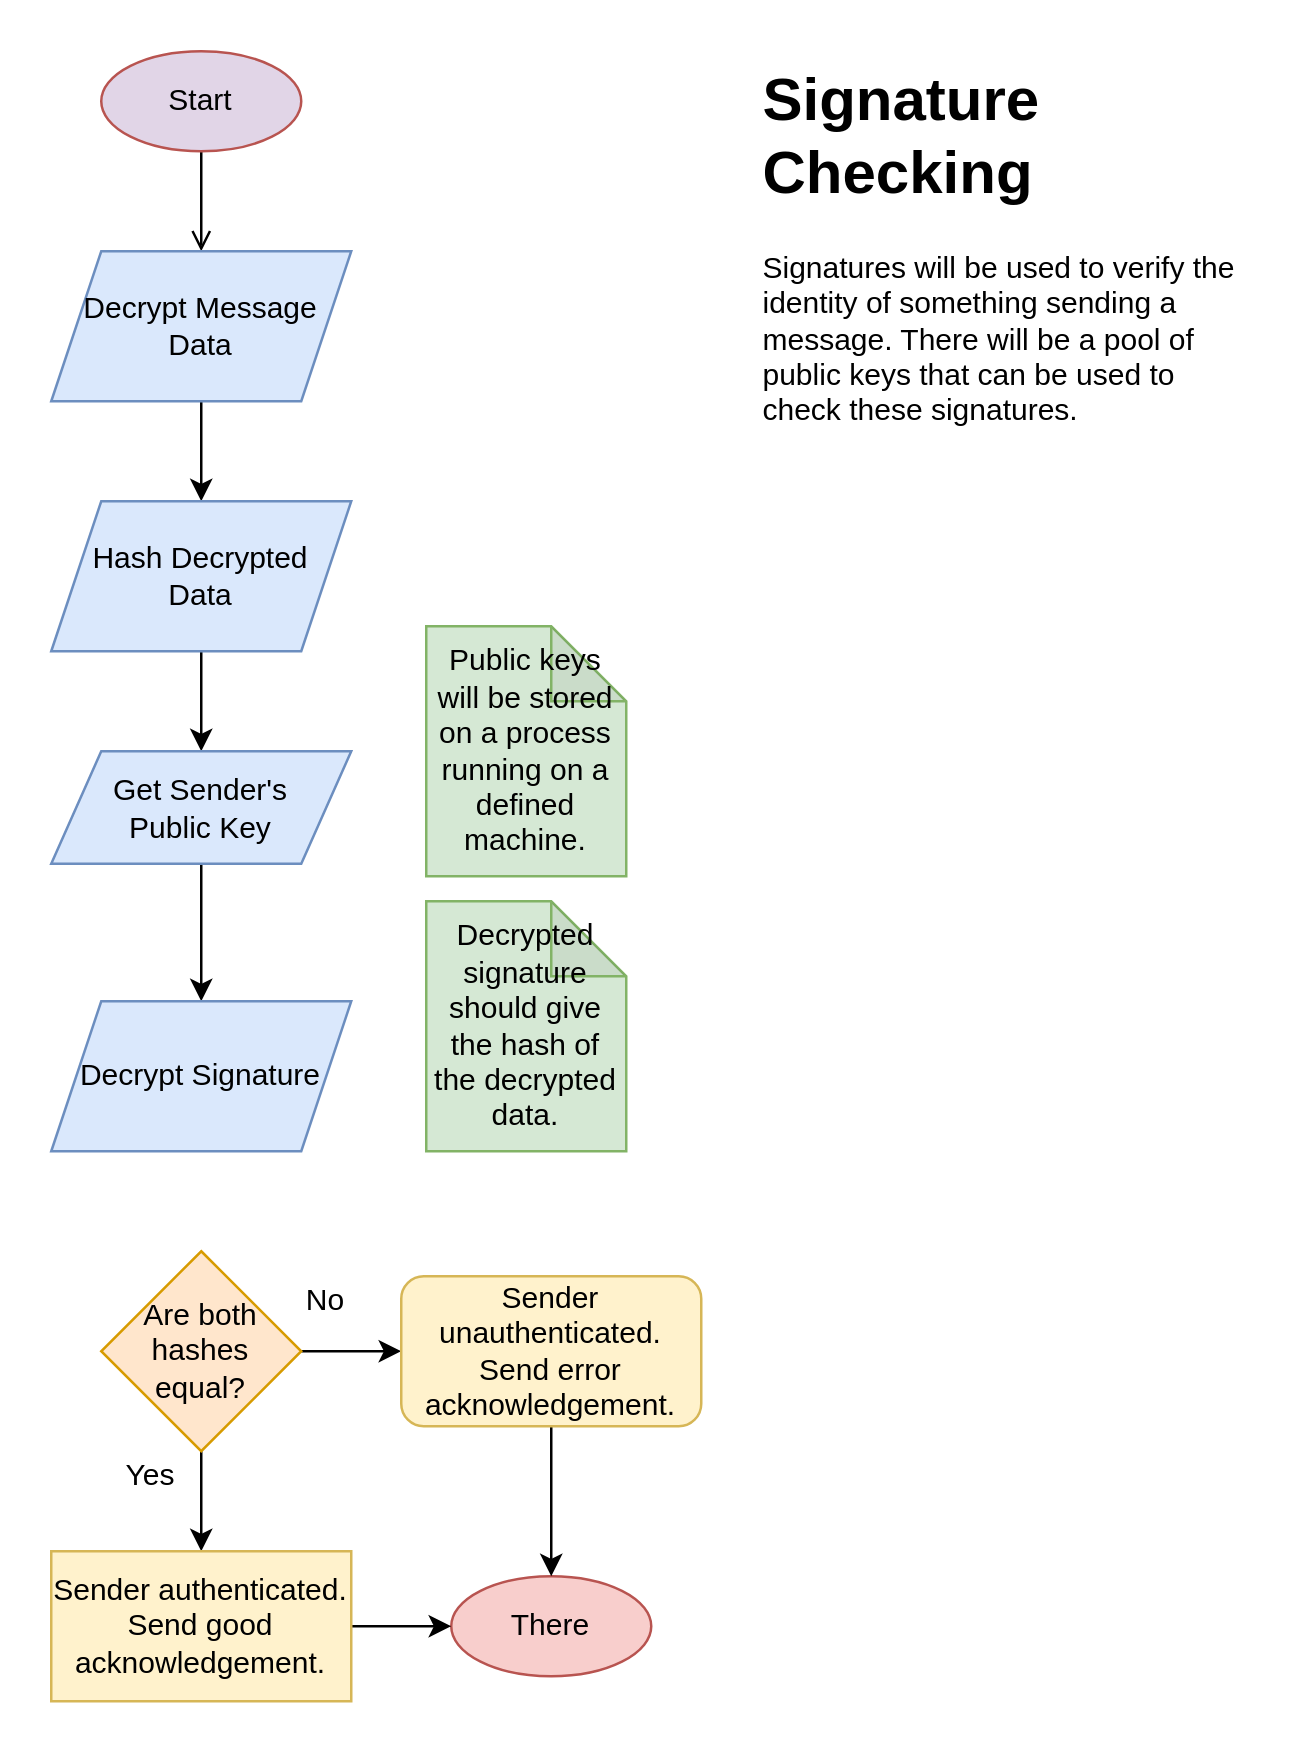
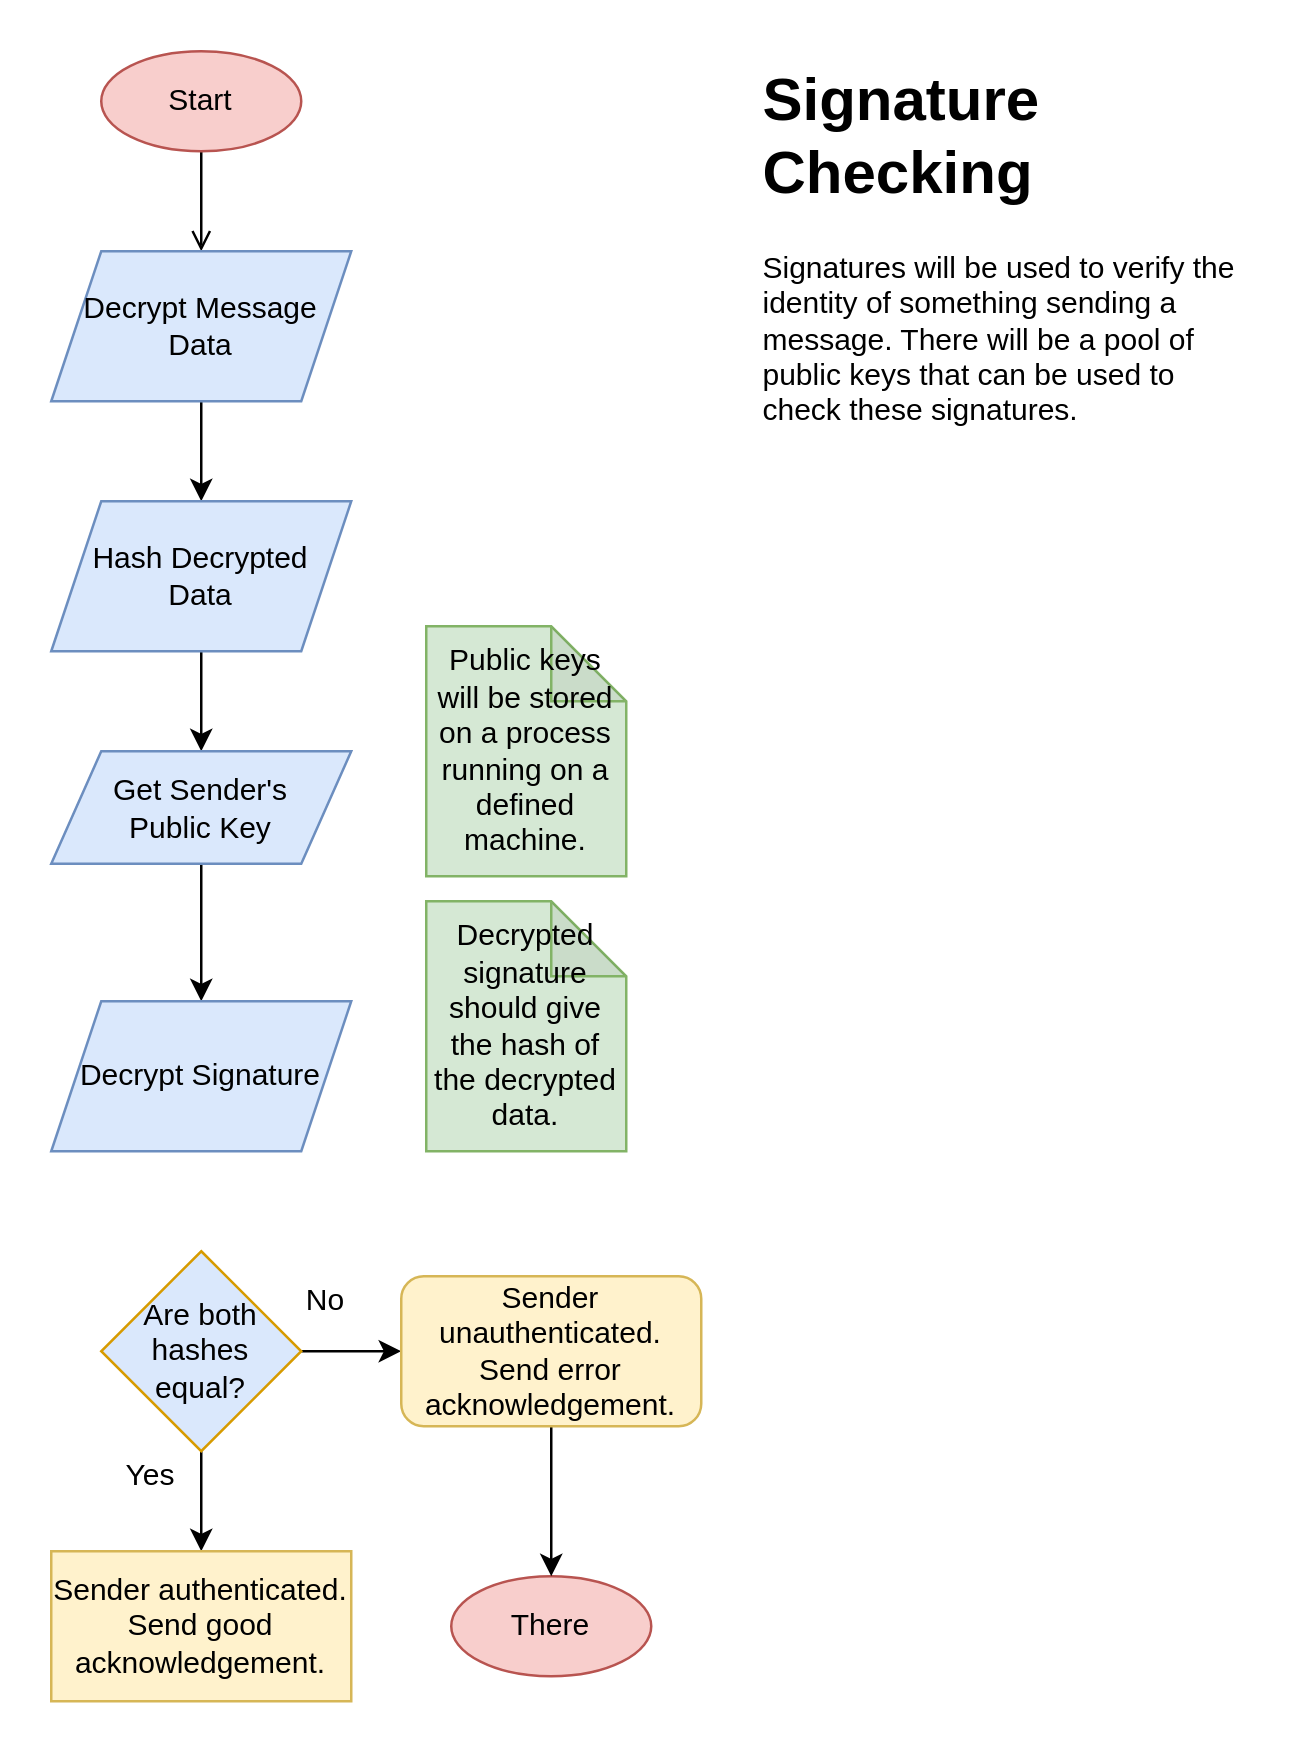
  <mxCell id="0" />
  <mxCell id="1" parent="0" />
  <mxCell id="2" value="" style="edgeStyle=orthogonalEdgeStyle;rounded=0;orthogonalLoop=1;jettySize=auto;html=1;endArrow=open;" edge="1" parent="1" source="3" target="6"><mxGeometry relative="1" as="geometry" /></mxCell>
- <mxCell id="3" value="Start" style="ellipse;whiteSpace=wrap;html=1;fillColor=#e1d5e7;strokeColor=#b85450;" vertex="1" parent="1"><mxGeometry x="40" y="20" width="80" height="40" as="geometry" /></mxCell>
+ <mxCell id="3" value="Start" style="ellipse;whiteSpace=wrap;html=1;fillColor=#f8cecc;strokeColor=#b85450;" vertex="1" parent="1"><mxGeometry x="40" y="20" width="80" height="40" as="geometry" /></mxCell>
  <mxCell id="4" value="There" style="ellipse;whiteSpace=wrap;html=1;fillColor=#f8cecc;strokeColor=#b85450;" vertex="1" parent="1"><mxGeometry x="180" y="630" width="80" height="40" as="geometry" /></mxCell>
  <mxCell id="5" value="" style="edgeStyle=orthogonalEdgeStyle;rounded=0;orthogonalLoop=1;jettySize=auto;html=1;" edge="1" parent="1" source="6" target="8"><mxGeometry relative="1" as="geometry" /></mxCell>
  <mxCell id="6" value="Decrypt Message Data" style="shape=parallelogram;perimeter=parallelogramPerimeter;whiteSpace=wrap;html=1;fixedSize=1;fillColor=#dae8fc;strokeColor=#6c8ebf;" vertex="1" parent="1"><mxGeometry x="20" y="100" width="120" height="60" as="geometry" /></mxCell>
  <mxCell id="7" value="" style="edgeStyle=orthogonalEdgeStyle;rounded=0;orthogonalLoop=1;jettySize=auto;html=1;" edge="1" parent="1" source="8" target="10"><mxGeometry relative="1" as="geometry" /></mxCell>
  <mxCell id="8" value="Hash Decrypted&lt;br&gt;Data" style="shape=parallelogram;perimeter=parallelogramPerimeter;whiteSpace=wrap;html=1;fixedSize=1;fillColor=#dae8fc;strokeColor=#6c8ebf;" vertex="1" parent="1"><mxGeometry x="20" y="200" width="120" height="60" as="geometry" /></mxCell>
  <mxCell id="9" value="" style="edgeStyle=orthogonalEdgeStyle;rounded=0;orthogonalLoop=1;jettySize=auto;html=1;" edge="1" parent="1" source="10" target="11"><mxGeometry relative="1" as="geometry" /></mxCell>
  <mxCell id="10" value="Get Sender's &lt;br&gt;Public Key" style="shape=parallelogram;perimeter=parallelogramPerimeter;whiteSpace=wrap;html=1;fixedSize=1;fillColor=#dae8fc;strokeColor=#6c8ebf;" vertex="1" parent="1"><mxGeometry x="20" y="300" width="120" height="45" as="geometry" /></mxCell>
  <mxCell id="11" value="Decrypt Signature" style="shape=parallelogram;perimeter=parallelogramPerimeter;whiteSpace=wrap;html=1;fixedSize=1;fillColor=#dae8fc;strokeColor=#6c8ebf;" vertex="1" parent="1"><mxGeometry x="20" y="400" width="120" height="60" as="geometry" /></mxCell>
  <mxCell id="12" value="" style="edgeStyle=orthogonalEdgeStyle;rounded=0;orthogonalLoop=1;jettySize=auto;html=1;" edge="1" parent="1" source="14" target="17"><mxGeometry relative="1" as="geometry" /></mxCell>
  <mxCell id="13" value="" style="edgeStyle=orthogonalEdgeStyle;rounded=0;orthogonalLoop=1;jettySize=auto;html=1;" edge="1" parent="1" source="14" target="19"><mxGeometry relative="1" as="geometry" /></mxCell>
- <mxCell id="14" value="Are both hashes equal?" style="rhombus;whiteSpace=wrap;html=1;fillColor=#ffe6cc;strokeColor=#d79b00;" vertex="1" parent="1"><mxGeometry x="40" y="500" width="80" height="80" as="geometry" /></mxCell>
+ <mxCell id="14" value="Are both hashes equal?" style="rhombus;whiteSpace=wrap;html=1;fillColor=#dae8fc;strokeColor=#d79b00;" vertex="1" parent="1"><mxGeometry x="40" y="500" width="80" height="80" as="geometry" /></mxCell>
  <mxCell id="15" value="Decrypted signature should give the hash of the decrypted data." style="shape=note;whiteSpace=wrap;html=1;backgroundOutline=1;darkOpacity=0.05;fillColor=#d5e8d4;strokeColor=#82b366;" vertex="1" parent="1"><mxGeometry x="170" y="360" width="80" height="100" as="geometry" /></mxCell>
- <mxCell id="16" value="" style="edgeStyle=orthogonalEdgeStyle;rounded=0;orthogonalLoop=1;jettySize=auto;html=1;" edge="1" parent="1" source="17" target="4"><mxGeometry relative="1" as="geometry" /></mxCell>
  <mxCell id="17" value="Sender authenticated. Send good acknowledgement." style="whiteSpace=wrap;html=1;fillColor=#fff2cc;strokeColor=#d6b656;rounded=0;" vertex="1" parent="1"><mxGeometry x="20" y="620" width="120" height="60" as="geometry" /></mxCell>
  <mxCell id="18" value="" style="edgeStyle=orthogonalEdgeStyle;rounded=0;orthogonalLoop=1;jettySize=auto;html=1;" edge="1" parent="1" source="19" target="4"><mxGeometry relative="1" as="geometry" /></mxCell>
  <mxCell id="19" value="Sender unauthenticated. Send error acknowledgement." style="rounded=1;whiteSpace=wrap;html=1;fillColor=#fff2cc;strokeColor=#d6b656;" vertex="1" parent="1"><mxGeometry x="160" y="510" width="120" height="60" as="geometry" /></mxCell>
  <mxCell id="20" value="Yes" style="text;html=1;strokeColor=none;fillColor=none;align=center;verticalAlign=middle;whiteSpace=wrap;rounded=0;" vertex="1" parent="1"><mxGeometry x="40" y="580" width="40" height="20" as="geometry" /></mxCell>
  <mxCell id="21" value="No" style="text;html=1;strokeColor=none;fillColor=none;align=center;verticalAlign=middle;whiteSpace=wrap;rounded=0;" vertex="1" parent="1"><mxGeometry x="110" y="510" width="40" height="20" as="geometry" /></mxCell>
  <mxCell id="22" value="&lt;h1&gt;Signature Checking&lt;/h1&gt;&lt;p&gt;Signatures will be used to verify the identity of something sending a message. There will be a pool of public keys that can be used to check these signatures.&lt;/p&gt;" style="text;html=1;strokeColor=none;fillColor=none;spacing=5;spacingTop=-20;whiteSpace=wrap;overflow=hidden;rounded=0;" vertex="1" parent="1"><mxGeometry x="300" y="20" width="200" height="220" as="geometry" /></mxCell>
  <mxCell id="23" value="Public keys will be stored on a process running on a defined machine." style="shape=note;whiteSpace=wrap;html=1;backgroundOutline=1;darkOpacity=0.05;fillColor=#d5e8d4;strokeColor=#82b366;" vertex="1" parent="1"><mxGeometry x="170" y="250" width="80" height="100" as="geometry" /></mxCell>
